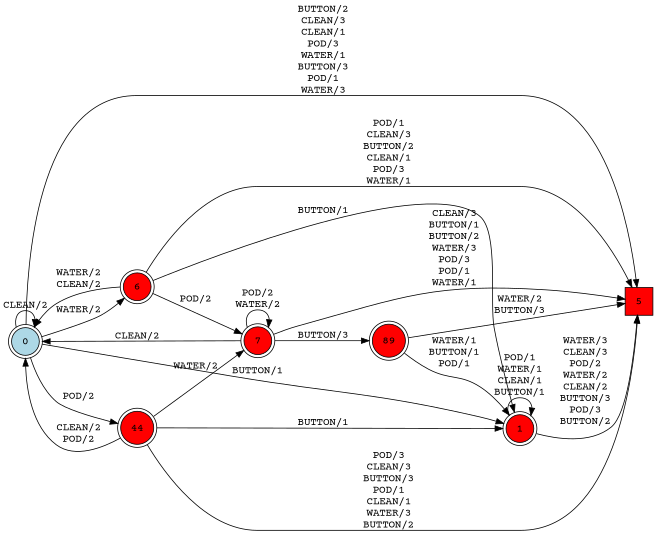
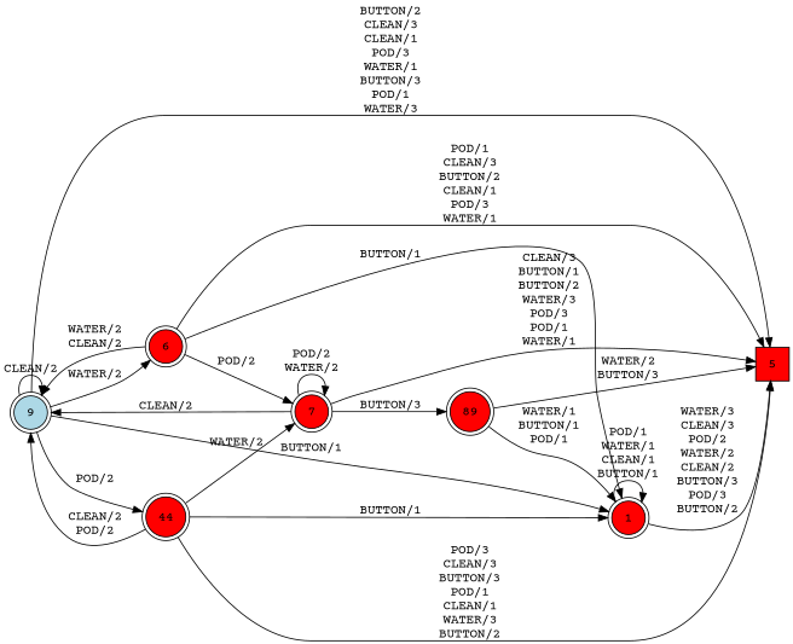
  digraph {
    rankdir=LR
    fontname="Courier Prime"
    node [fillcolor=red shape=doublecircle style=filled fontname="Courier Prime"]
    edge [fontname="Courier Prime"]
-   0 [fillcolor=lightblue isInitial=True]
+   0 [fillcolor=lightblue isInitial=True label=9]
    1
    5 [shape=square]
    6
    44
    7
    89
    0 -> 0 [label="CLEAN/2"]
    0 -> 1 [label="BUTTON/1"]
    0 -> 5 [label="BUTTON/2\nCLEAN/3\nCLEAN/1\nPOD/3\nWATER/1\nBUTTON/3\nPOD/1\nWATER/3"]
    0 -> 6 [label="WATER/2"]
    0 -> 44 [label="POD/2"]
    1 -> 1 [label="POD/1\nWATER/1\nCLEAN/1\nBUTTON/1"]
    1 -> 5 [label="WATER/3\nCLEAN/3\nPOD/2\nWATER/2\nCLEAN/2\nBUTTON/3\nPOD/3\nBUTTON/2"]
    6 -> 0 [label="WATER/2\nCLEAN/2"]
    6 -> 1 [label="BUTTON/1"]
    6 -> 5 [label="POD/1\nCLEAN/3\nBUTTON/2\nCLEAN/1\nPOD/3\nWATER/1"]
    6 -> 7 [label="POD/2"]
    44 -> 0 [label="CLEAN/2\nPOD/2"]
    44 -> 1 [label="BUTTON/1"]
    44 -> 5 [label="POD/3\nCLEAN/3\nBUTTON/3\nPOD/1\nCLEAN/1\nWATER/3\nBUTTON/2"]
    44 -> 7 [label="WATER/2"]
    7 -> 0 [label="CLEAN/2"]
    7 -> 5 [label="CLEAN/3\nBUTTON/1\nBUTTON/2\nWATER/3\nPOD/3\nPOD/1\nWATER/1"]
    7 -> 7 [label="POD/2\nWATER/2"]
    7 -> 89 [label="BUTTON/3"]
    89 -> 1 [label="WATER/1\nBUTTON/1\nPOD/1"]
    89 -> 5 [label="WATER/2\nBUTTON/3"]
  }
